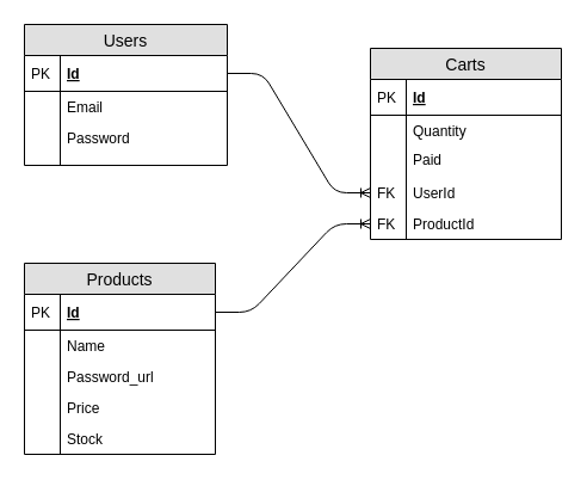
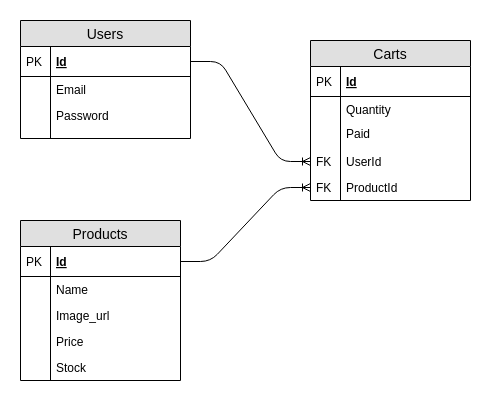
  <mxCell id="0" />
  <mxCell id="1" parent="0" />
  <mxCell id="2" value="" style="edgeStyle=entityRelationEdgeStyle;fontSize=12;html=1;endArrow=ERoneToMany;exitX=1;exitY=0.5;exitDx=0;exitDy=0;" edge="1" parent="1" source="16" target="11"><mxGeometry width="100" height="100" relative="1" as="geometry"><mxPoint x="140" y="270" as="sourcePoint" /><mxPoint x="240" y="170" as="targetPoint" /></mxGeometry></mxCell>
  <mxCell id="3" value="" style="edgeStyle=entityRelationEdgeStyle;fontSize=12;html=1;endArrow=ERoneToMany;entryX=0;entryY=0.5;entryDx=0;entryDy=0;" edge="1" parent="1" source="25" target="13"><mxGeometry width="100" height="100" relative="1" as="geometry"><mxPoint x="580" y="240" as="sourcePoint" /><mxPoint x="570" y="200" as="targetPoint" /></mxGeometry></mxCell>
  <mxCell id="4" value="Carts" style="swimlane;fontStyle=0;childLayout=stackLayout;horizontal=1;startSize=26;fillColor=#e0e0e0;horizontalStack=0;resizeParent=1;resizeParentMax=0;resizeLast=0;collapsible=1;marginBottom=0;swimlaneFillColor=#ffffff;align=center;fontSize=14;" vertex="1" parent="1"><mxGeometry x="310" y="40" width="160" height="160" as="geometry" /></mxCell>
  <mxCell id="5" value="Id" style="shape=partialRectangle;top=0;left=0;right=0;bottom=1;align=left;verticalAlign=middle;fillColor=none;spacingLeft=34;spacingRight=4;overflow=hidden;rotatable=0;points=[[0,0.5],[1,0.5]];portConstraint=eastwest;dropTarget=0;fontStyle=5;fontSize=12;" vertex="1" parent="4"><mxGeometry y="26" width="160" height="30" as="geometry" /></mxCell>
  <mxCell id="6" value="PK" style="shape=partialRectangle;top=0;left=0;bottom=0;fillColor=none;align=left;verticalAlign=middle;spacingLeft=4;spacingRight=4;overflow=hidden;rotatable=0;points=[];portConstraint=eastwest;part=1;fontSize=12;" vertex="1" connectable="0" parent="5"><mxGeometry width="30" height="30" as="geometry" /></mxCell>
  <mxCell id="7" value="Quantity" style="shape=partialRectangle;top=0;left=0;right=0;bottom=0;align=left;verticalAlign=top;fillColor=none;spacingLeft=34;spacingRight=4;overflow=hidden;rotatable=0;points=[[0,0.5],[1,0.5]];portConstraint=eastwest;dropTarget=0;fontSize=12;" vertex="1" parent="4"><mxGeometry y="56" width="160" height="26" as="geometry" /></mxCell>
  <mxCell id="8" value="" style="shape=partialRectangle;top=0;left=0;bottom=0;fillColor=none;align=left;verticalAlign=top;spacingLeft=4;spacingRight=4;overflow=hidden;rotatable=0;points=[];portConstraint=eastwest;part=1;fontSize=12;" vertex="1" connectable="0" parent="7"><mxGeometry width="30" height="26" as="geometry" /></mxCell>
  <mxCell id="9" value="" style="shape=partialRectangle;top=0;left=0;right=0;bottom=0;align=left;verticalAlign=top;fillColor=none;spacingLeft=34;spacingRight=4;overflow=hidden;rotatable=0;points=[[0,0.5],[1,0.5]];portConstraint=eastwest;dropTarget=0;fontSize=12;" vertex="1" parent="4"><mxGeometry y="82" width="160" height="26" as="geometry" /></mxCell>
  <mxCell id="10" value="" style="shape=partialRectangle;top=0;left=0;bottom=0;fillColor=none;align=left;verticalAlign=top;spacingLeft=4;spacingRight=4;overflow=hidden;rotatable=0;points=[];portConstraint=eastwest;part=1;fontSize=12;" vertex="1" connectable="0" parent="9"><mxGeometry width="30" height="26" as="geometry" /></mxCell>
  <mxCell id="11" value="UserId" style="shape=partialRectangle;top=0;left=0;right=0;bottom=0;align=left;verticalAlign=top;fillColor=none;spacingLeft=34;spacingRight=4;overflow=hidden;rotatable=0;points=[[0,0.5],[1,0.5]];portConstraint=eastwest;dropTarget=0;fontSize=12;" vertex="1" parent="4"><mxGeometry y="108" width="160" height="26" as="geometry" /></mxCell>
  <mxCell id="12" value="FK" style="shape=partialRectangle;top=0;left=0;bottom=0;fillColor=none;align=left;verticalAlign=top;spacingLeft=4;spacingRight=4;overflow=hidden;rotatable=0;points=[];portConstraint=eastwest;part=1;fontSize=12;" vertex="1" connectable="0" parent="11"><mxGeometry width="30" height="26" as="geometry" /></mxCell>
  <mxCell id="13" value="ProductId" style="shape=partialRectangle;top=0;left=0;right=0;bottom=0;align=left;verticalAlign=top;fillColor=none;spacingLeft=34;spacingRight=4;overflow=hidden;rotatable=0;points=[[0,0.5],[1,0.5]];portConstraint=eastwest;dropTarget=0;fontSize=12;" vertex="1" parent="4"><mxGeometry y="134" width="160" height="26" as="geometry" /></mxCell>
  <mxCell id="14" value="FK" style="shape=partialRectangle;top=0;left=0;bottom=0;fillColor=none;align=left;verticalAlign=top;spacingLeft=4;spacingRight=4;overflow=hidden;rotatable=0;points=[];portConstraint=eastwest;part=1;fontSize=12;" vertex="1" connectable="0" parent="13"><mxGeometry width="30" height="26" as="geometry" /></mxCell>
  <mxCell id="15" value="Users" style="swimlane;fontStyle=0;childLayout=stackLayout;horizontal=1;startSize=26;fillColor=#e0e0e0;horizontalStack=0;resizeParent=1;resizeParentMax=0;resizeLast=0;collapsible=1;marginBottom=0;swimlaneFillColor=#ffffff;align=center;fontSize=14;" vertex="1" parent="1"><mxGeometry x="20" y="20" width="170" height="118" as="geometry" /></mxCell>
  <mxCell id="16" value="Id" style="shape=partialRectangle;top=0;left=0;right=0;bottom=1;align=left;verticalAlign=middle;fillColor=none;spacingLeft=34;spacingRight=4;overflow=hidden;rotatable=0;points=[[0,0.5],[1,0.5]];portConstraint=eastwest;dropTarget=0;fontStyle=5;fontSize=12;" vertex="1" parent="15"><mxGeometry y="26" width="170" height="30" as="geometry" /></mxCell>
  <mxCell id="17" value="PK" style="shape=partialRectangle;top=0;left=0;bottom=0;fillColor=none;align=left;verticalAlign=middle;spacingLeft=4;spacingRight=4;overflow=hidden;rotatable=0;points=[];portConstraint=eastwest;part=1;fontSize=12;" vertex="1" connectable="0" parent="16"><mxGeometry width="30" height="30" as="geometry" /></mxCell>
  <mxCell id="18" value="Email" style="shape=partialRectangle;top=0;left=0;right=0;bottom=0;align=left;verticalAlign=top;fillColor=none;spacingLeft=34;spacingRight=4;overflow=hidden;rotatable=0;points=[[0,0.5],[1,0.5]];portConstraint=eastwest;dropTarget=0;fontSize=12;" vertex="1" parent="15"><mxGeometry y="56" width="170" height="26" as="geometry" /></mxCell>
  <mxCell id="19" value="" style="shape=partialRectangle;top=0;left=0;bottom=0;fillColor=none;align=left;verticalAlign=top;spacingLeft=4;spacingRight=4;overflow=hidden;rotatable=0;points=[];portConstraint=eastwest;part=1;fontSize=12;" vertex="1" connectable="0" parent="18"><mxGeometry width="30" height="26" as="geometry" /></mxCell>
  <mxCell id="20" value="Password" style="shape=partialRectangle;top=0;left=0;right=0;bottom=0;align=left;verticalAlign=top;fillColor=none;spacingLeft=34;spacingRight=4;overflow=hidden;rotatable=0;points=[[0,0.5],[1,0.5]];portConstraint=eastwest;dropTarget=0;fontSize=12;" vertex="1" parent="15"><mxGeometry y="82" width="170" height="26" as="geometry" /></mxCell>
  <mxCell id="21" value="" style="shape=partialRectangle;top=0;left=0;bottom=0;fillColor=none;align=left;verticalAlign=top;spacingLeft=4;spacingRight=4;overflow=hidden;rotatable=0;points=[];portConstraint=eastwest;part=1;fontSize=12;" vertex="1" connectable="0" parent="20"><mxGeometry width="30" height="26" as="geometry" /></mxCell>
  <mxCell id="22" value="" style="shape=partialRectangle;top=0;left=0;right=0;bottom=0;align=left;verticalAlign=top;fillColor=none;spacingLeft=34;spacingRight=4;overflow=hidden;rotatable=0;points=[[0,0.5],[1,0.5]];portConstraint=eastwest;dropTarget=0;fontSize=12;" vertex="1" parent="15"><mxGeometry y="108" width="170" height="10" as="geometry" /></mxCell>
  <mxCell id="23" value="" style="shape=partialRectangle;top=0;left=0;bottom=0;fillColor=none;align=left;verticalAlign=top;spacingLeft=4;spacingRight=4;overflow=hidden;rotatable=0;points=[];portConstraint=eastwest;part=1;fontSize=12;" vertex="1" connectable="0" parent="22"><mxGeometry width="30" height="10" as="geometry" /></mxCell>
  <mxCell id="24" value="Products" style="swimlane;fontStyle=0;childLayout=stackLayout;horizontal=1;startSize=26;fillColor=#e0e0e0;horizontalStack=0;resizeParent=1;resizeParentMax=0;resizeLast=0;collapsible=1;marginBottom=0;swimlaneFillColor=#ffffff;align=center;fontSize=14;" vertex="1" parent="1"><mxGeometry x="20" y="220" width="160" height="160" as="geometry" /></mxCell>
  <mxCell id="25" value="Id" style="shape=partialRectangle;top=0;left=0;right=0;bottom=1;align=left;verticalAlign=middle;fillColor=none;spacingLeft=34;spacingRight=4;overflow=hidden;rotatable=0;points=[[0,0.5],[1,0.5]];portConstraint=eastwest;dropTarget=0;fontStyle=5;fontSize=12;" vertex="1" parent="24"><mxGeometry y="26" width="160" height="30" as="geometry" /></mxCell>
  <mxCell id="26" value="PK" style="shape=partialRectangle;top=0;left=0;bottom=0;fillColor=none;align=left;verticalAlign=middle;spacingLeft=4;spacingRight=4;overflow=hidden;rotatable=0;points=[];portConstraint=eastwest;part=1;fontSize=12;" vertex="1" connectable="0" parent="25"><mxGeometry width="30" height="30" as="geometry" /></mxCell>
  <mxCell id="27" value="Name" style="shape=partialRectangle;top=0;left=0;right=0;bottom=0;align=left;verticalAlign=top;fillColor=none;spacingLeft=34;spacingRight=4;overflow=hidden;rotatable=0;points=[[0,0.5],[1,0.5]];portConstraint=eastwest;dropTarget=0;fontSize=12;" vertex="1" parent="24"><mxGeometry y="56" width="160" height="26" as="geometry" /></mxCell>
  <mxCell id="28" value="" style="shape=partialRectangle;top=0;left=0;bottom=0;fillColor=none;align=left;verticalAlign=top;spacingLeft=4;spacingRight=4;overflow=hidden;rotatable=0;points=[];portConstraint=eastwest;part=1;fontSize=12;" vertex="1" connectable="0" parent="27"><mxGeometry width="30" height="26" as="geometry" /></mxCell>
- <mxCell id="29" value="Password_url" style="shape=partialRectangle;top=0;left=0;right=0;bottom=0;align=left;verticalAlign=top;fillColor=none;spacingLeft=34;spacingRight=4;overflow=hidden;rotatable=0;points=[[0,0.5],[1,0.5]];portConstraint=eastwest;dropTarget=0;fontSize=12;" vertex="1" parent="24"><mxGeometry y="82" width="160" height="26" as="geometry" /></mxCell>
+ <mxCell id="29" value="Image_url" style="shape=partialRectangle;top=0;left=0;right=0;bottom=0;align=left;verticalAlign=top;fillColor=none;spacingLeft=34;spacingRight=4;overflow=hidden;rotatable=0;points=[[0,0.5],[1,0.5]];portConstraint=eastwest;dropTarget=0;fontSize=12;" vertex="1" parent="24"><mxGeometry y="82" width="160" height="26" as="geometry" /></mxCell>
  <mxCell id="30" value="" style="shape=partialRectangle;top=0;left=0;bottom=0;fillColor=none;align=left;verticalAlign=top;spacingLeft=4;spacingRight=4;overflow=hidden;rotatable=0;points=[];portConstraint=eastwest;part=1;fontSize=12;" vertex="1" connectable="0" parent="29"><mxGeometry width="30" height="26" as="geometry" /></mxCell>
  <mxCell id="31" value="Price" style="shape=partialRectangle;top=0;left=0;right=0;bottom=0;align=left;verticalAlign=top;fillColor=none;spacingLeft=34;spacingRight=4;overflow=hidden;rotatable=0;points=[[0,0.5],[1,0.5]];portConstraint=eastwest;dropTarget=0;fontSize=12;" vertex="1" parent="24"><mxGeometry y="108" width="160" height="26" as="geometry" /></mxCell>
  <mxCell id="32" value="" style="shape=partialRectangle;top=0;left=0;bottom=0;fillColor=none;align=left;verticalAlign=top;spacingLeft=4;spacingRight=4;overflow=hidden;rotatable=0;points=[];portConstraint=eastwest;part=1;fontSize=12;" vertex="1" connectable="0" parent="31"><mxGeometry width="30" height="26" as="geometry" /></mxCell>
  <mxCell id="33" value="Stock" style="shape=partialRectangle;top=0;left=0;right=0;bottom=0;align=left;verticalAlign=top;fillColor=none;spacingLeft=34;spacingRight=4;overflow=hidden;rotatable=0;points=[[0,0.5],[1,0.5]];portConstraint=eastwest;dropTarget=0;fontSize=12;" vertex="1" parent="24"><mxGeometry y="134" width="160" height="26" as="geometry" /></mxCell>
  <mxCell id="34" value="" style="shape=partialRectangle;top=0;left=0;bottom=0;fillColor=none;align=left;verticalAlign=top;spacingLeft=4;spacingRight=4;overflow=hidden;rotatable=0;points=[];portConstraint=eastwest;part=1;fontSize=12;" vertex="1" connectable="0" parent="33"><mxGeometry width="30" height="26" as="geometry" /></mxCell>
  <mxCell id="35" value="" style="shape=partialRectangle;top=0;left=0;right=0;bottom=0;align=left;verticalAlign=top;fillColor=none;spacingLeft=34;spacingRight=4;overflow=hidden;rotatable=0;points=[[0,0.5],[1,0.5]];portConstraint=eastwest;dropTarget=0;fontSize=12;" vertex="1" parent="24"><mxGeometry y="160" width="160" as="geometry" /></mxCell>
  <mxCell id="36" value="" style="shape=partialRectangle;top=0;left=0;bottom=0;fillColor=none;align=left;verticalAlign=top;spacingLeft=4;spacingRight=4;overflow=hidden;rotatable=0;points=[];portConstraint=eastwest;part=1;fontSize=12;" vertex="1" connectable="0" parent="35"><mxGeometry width="30" as="geometry" /></mxCell>
  <mxCell id="37" value="Paid" style="shape=partialRectangle;top=0;left=0;right=0;bottom=0;align=left;verticalAlign=top;fillColor=none;spacingLeft=34;spacingRight=4;overflow=hidden;rotatable=0;points=[[0,0.5],[1,0.5]];portConstraint=eastwest;dropTarget=0;fontSize=12;" vertex="1" parent="1"><mxGeometry x="310" y="120" width="160" height="26" as="geometry" /></mxCell>
  <mxCell id="38" value="" style="shape=partialRectangle;top=0;left=0;bottom=0;fillColor=none;align=left;verticalAlign=top;spacingLeft=4;spacingRight=4;overflow=hidden;rotatable=0;points=[];portConstraint=eastwest;part=1;fontSize=12;" vertex="1" connectable="0" parent="37"><mxGeometry width="30" height="26" as="geometry" /></mxCell>
